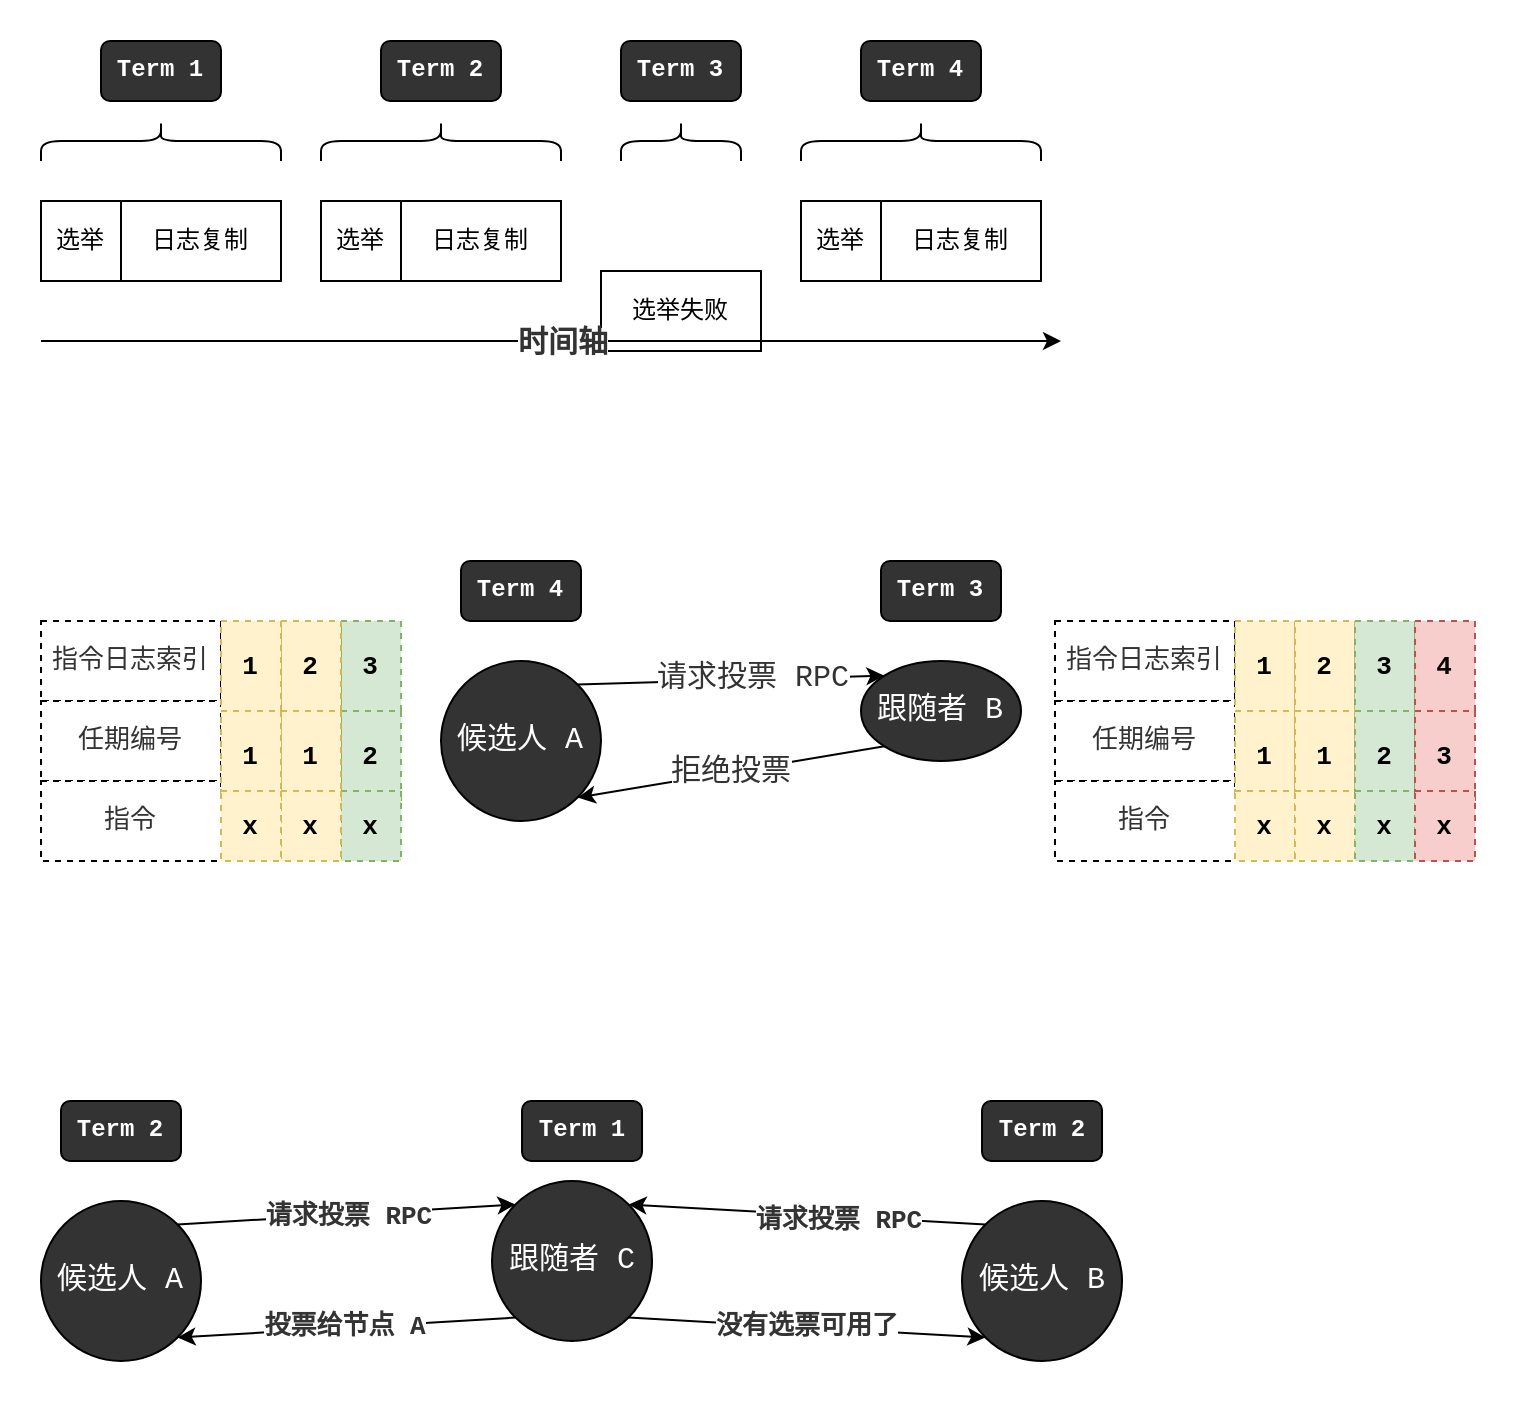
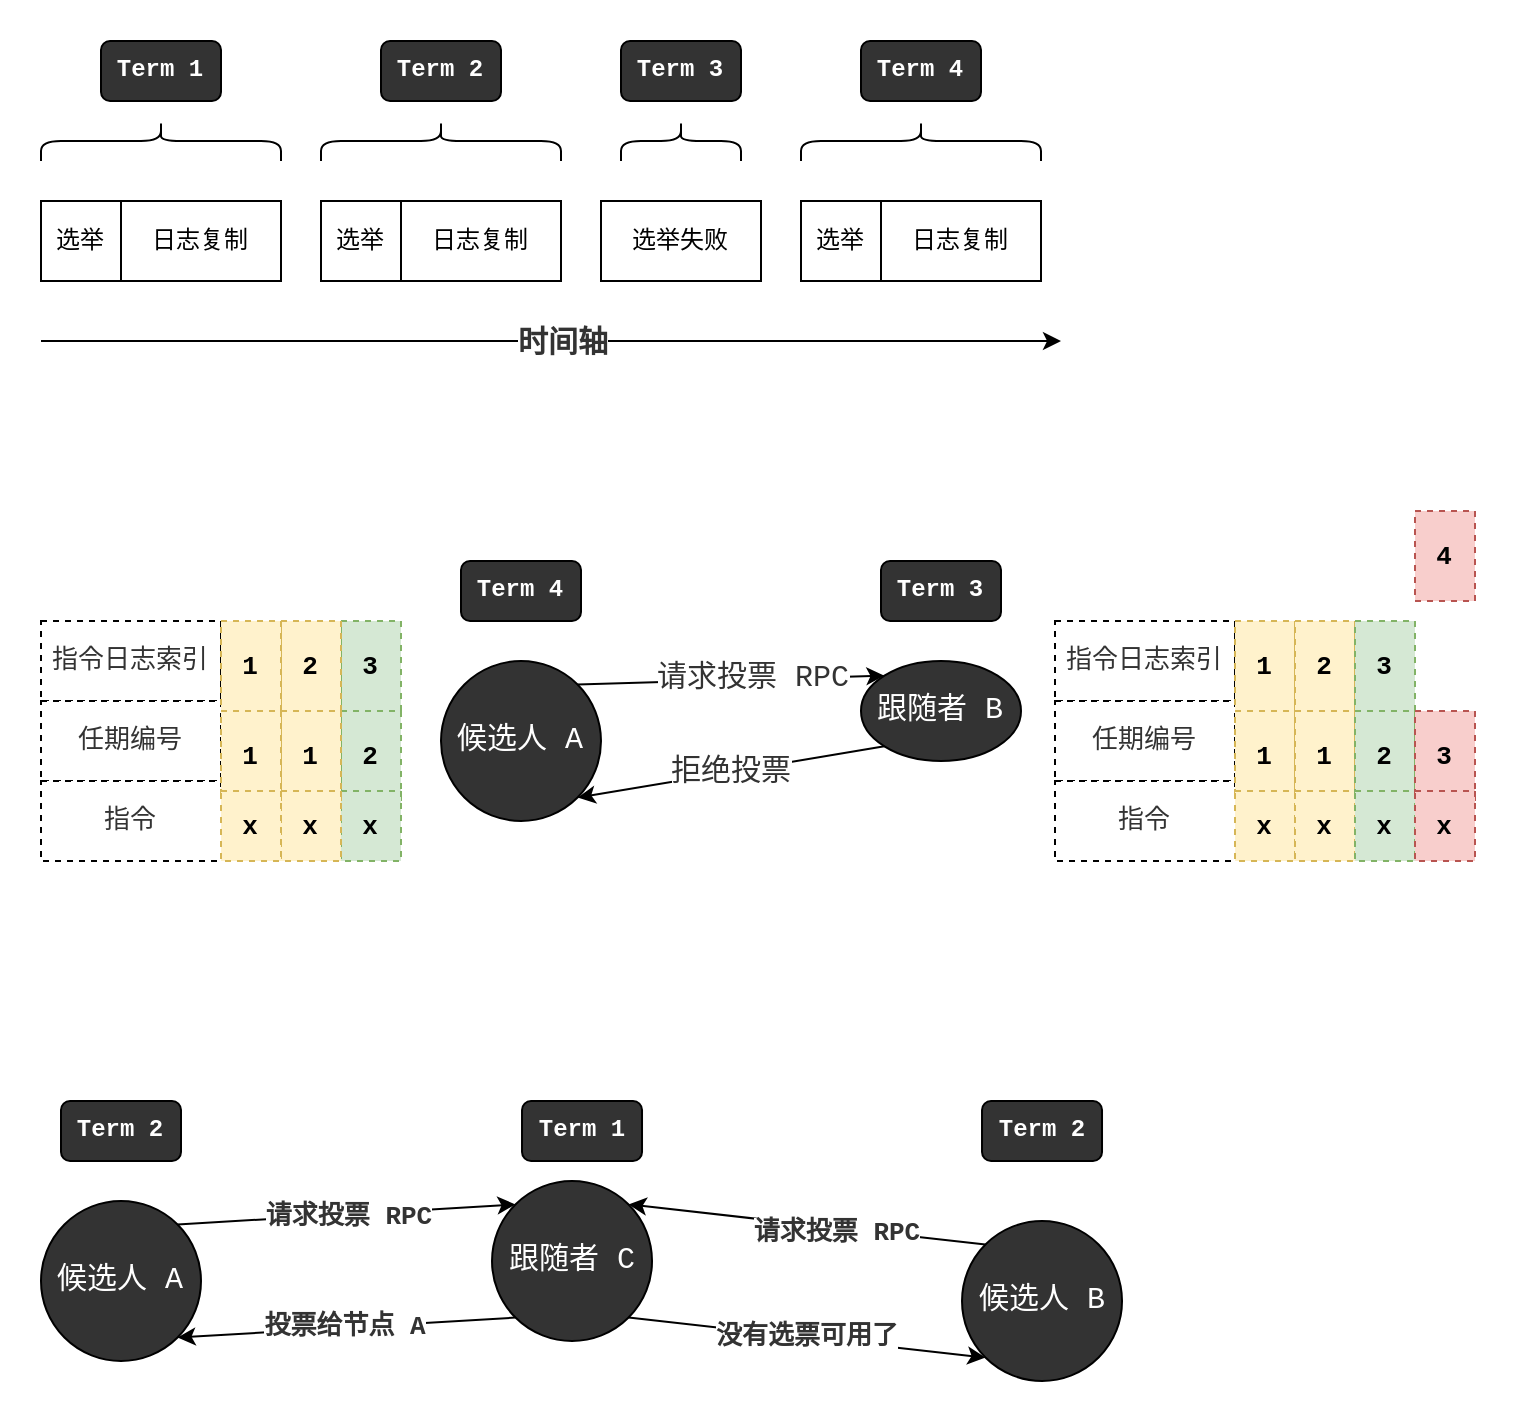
  <mxCell id="0" />
  <mxCell id="1" parent="0" />
  <mxCell id="2" value="选举" style="rounded=0;whiteSpace=wrap;html=1;" vertex="1" parent="1"><mxGeometry x="20" y="100" width="40" height="40" as="geometry" /></mxCell>
  <mxCell id="3" value="日志复制" style="rounded=0;whiteSpace=wrap;html=1;" vertex="1" parent="1"><mxGeometry x="60" y="100" width="80" height="40" as="geometry" /></mxCell>
  <mxCell id="4" value="" style="shape=curlyBracket;whiteSpace=wrap;html=1;rounded=1;flipH=1;direction=south;" vertex="1" parent="1"><mxGeometry x="20" y="60" width="120" height="20" as="geometry" /></mxCell>
  <mxCell id="5" value="Term 1" style="rounded=1;whiteSpace=wrap;html=1;fontFamily=Courier New;fontColor=#FFFFFF;fillColor=#333333;fontStyle=1" vertex="1" parent="1"><mxGeometry x="50" y="20" width="60" height="30" as="geometry" /></mxCell>
  <mxCell id="6" value="选举" style="rounded=0;whiteSpace=wrap;html=1;" vertex="1" parent="1"><mxGeometry x="160" y="100" width="40" height="40" as="geometry" /></mxCell>
  <mxCell id="7" value="日志复制" style="rounded=0;whiteSpace=wrap;html=1;" vertex="1" parent="1"><mxGeometry x="200" y="100" width="80" height="40" as="geometry" /></mxCell>
  <mxCell id="8" value="" style="shape=curlyBracket;whiteSpace=wrap;html=1;rounded=1;flipH=1;direction=south;" vertex="1" parent="1"><mxGeometry x="160" y="60" width="120" height="20" as="geometry" /></mxCell>
  <mxCell id="9" value="Term 2" style="rounded=1;whiteSpace=wrap;html=1;fontFamily=Courier New;fontColor=#FFFFFF;fillColor=#333333;fontStyle=1" vertex="1" parent="1"><mxGeometry x="190" y="20" width="60" height="30" as="geometry" /></mxCell>
  <mxCell id="10" value="" style="shape=curlyBracket;whiteSpace=wrap;html=1;rounded=1;flipH=1;direction=south;" vertex="1" parent="1"><mxGeometry x="310" y="60" width="60" height="20" as="geometry" /></mxCell>
  <mxCell id="11" value="Term 3" style="rounded=1;whiteSpace=wrap;html=1;fontFamily=Courier New;fontColor=#FFFFFF;fillColor=#333333;fontStyle=1" vertex="1" parent="1"><mxGeometry x="310" y="20" width="60" height="30" as="geometry" /></mxCell>
- <mxCell id="12" value="选举失败" style="rounded=0;whiteSpace=wrap;html=1;" vertex="1" parent="1"><mxGeometry x="300" y="135" width="80" height="40" as="geometry" /></mxCell>
+ <mxCell id="12" value="选举失败" style="rounded=0;whiteSpace=wrap;html=1;" vertex="1" parent="1"><mxGeometry x="300" y="100" width="80" height="40" as="geometry" /></mxCell>
  <mxCell id="13" value="选举" style="rounded=0;whiteSpace=wrap;html=1;" vertex="1" parent="1"><mxGeometry x="400" y="100" width="40" height="40" as="geometry" /></mxCell>
  <mxCell id="14" value="日志复制" style="rounded=0;whiteSpace=wrap;html=1;" vertex="1" parent="1"><mxGeometry x="440" y="100" width="80" height="40" as="geometry" /></mxCell>
  <mxCell id="15" value="" style="shape=curlyBracket;whiteSpace=wrap;html=1;rounded=1;flipH=1;direction=south;" vertex="1" parent="1"><mxGeometry x="400" y="60" width="120" height="20" as="geometry" /></mxCell>
  <mxCell id="16" value="Term 4" style="rounded=1;whiteSpace=wrap;html=1;fontFamily=Courier New;fontColor=#FFFFFF;fillColor=#333333;fontStyle=1" vertex="1" parent="1"><mxGeometry x="430" y="20" width="60" height="30" as="geometry" /></mxCell>
  <mxCell id="17" value="" style="endArrow=classic;html=1;rounded=0;fontFamily=Courier New;fontColor=#FFFFFF;" edge="1" parent="1"><mxGeometry width="50" height="50" relative="1" as="geometry"><mxPoint x="20" y="170" as="sourcePoint" /><mxPoint x="530" y="170" as="targetPoint" /><Array as="points"><mxPoint x="70" y="170" /></Array></mxGeometry></mxCell>
  <mxCell id="18" value="时间轴" style="edgeLabel;html=1;align=center;verticalAlign=middle;resizable=0;points=[];fontFamily=Courier New;fontColor=#333333;fontSize=15;fontStyle=1" vertex="1" connectable="0" parent="17"><mxGeometry x="0.286" y="-1" relative="1" as="geometry"><mxPoint x="-68" as="offset" /></mxGeometry></mxCell>
  <mxCell id="19" value="跟随者 B" style="ellipse;whiteSpace=wrap;html=1;aspect=fixed;fontFamily=Courier New;fontSize=15;fontColor=#FFFFFF;fillColor=#333333;" vertex="1" parent="1"><mxGeometry x="430" y="330" width="80" height="50" as="geometry" /></mxCell>
  <mxCell id="20" value="候选人 A" style="ellipse;whiteSpace=wrap;html=1;aspect=fixed;fontFamily=Courier New;fontSize=15;fontColor=#FFFFFF;fillColor=#333333;" vertex="1" parent="1"><mxGeometry x="220" y="330" width="80" height="80" as="geometry" /></mxCell>
  <mxCell id="21" value="" style="endArrow=classic;html=1;rounded=0;fontFamily=Courier New;fontSize=15;fontColor=#FFFFFF;exitX=1;exitY=0;exitDx=0;exitDy=0;entryX=0;entryY=0;entryDx=0;entryDy=0;" edge="1" parent="1" source="20" target="19"><mxGeometry width="50" height="50" relative="1" as="geometry"><mxPoint x="290" y="350" as="sourcePoint" /><mxPoint x="340" y="300" as="targetPoint" /></mxGeometry></mxCell>
  <mxCell id="22" value="请求投票 RPC" style="edgeLabel;html=1;align=center;verticalAlign=middle;resizable=0;points=[];fontSize=15;fontFamily=Courier New;fontColor=#333333;" vertex="1" connectable="0" parent="21"><mxGeometry x="-0.155" y="1" relative="1" as="geometry"><mxPoint x="22" as="offset" /></mxGeometry></mxCell>
  <mxCell id="23" value="拒绝投票" style="endArrow=classic;html=1;rounded=0;fontFamily=Courier New;fontSize=15;fontColor=#333333;entryX=1;entryY=1;entryDx=0;entryDy=0;exitX=0;exitY=1;exitDx=0;exitDy=0;" edge="1" parent="1" source="19" target="20"><mxGeometry width="50" height="50" relative="1" as="geometry"><mxPoint x="250" y="570" as="sourcePoint" /><mxPoint x="300" y="520" as="targetPoint" /></mxGeometry></mxCell>
  <mxCell id="24" value="Term 4" style="rounded=1;whiteSpace=wrap;html=1;fontFamily=Courier New;fontColor=#FFFFFF;fillColor=#333333;fontStyle=1" vertex="1" parent="1"><mxGeometry x="230" y="280" width="60" height="30" as="geometry" /></mxCell>
  <mxCell id="25" value="Term 3" style="rounded=1;whiteSpace=wrap;html=1;fontFamily=Courier New;fontColor=#FFFFFF;fillColor=#333333;fontStyle=1" vertex="1" parent="1"><mxGeometry x="440" y="280" width="60" height="30" as="geometry" /></mxCell>
  <mxCell id="26" value="指令日志索引" style="rounded=0;whiteSpace=wrap;html=1;fontFamily=Courier New;fontSize=13;fontColor=#333333;fillColor=#FFFFFF;dashed=1;" vertex="1" parent="1"><mxGeometry x="527" y="310" width="90" height="40" as="geometry" /></mxCell>
  <mxCell id="27" value="任期编号" style="rounded=0;whiteSpace=wrap;html=1;fontFamily=Courier New;fontSize=13;fontColor=#333333;fillColor=#FFFFFF;dashed=1;" vertex="1" parent="1"><mxGeometry x="527" y="350" width="90" height="40" as="geometry" /></mxCell>
  <mxCell id="28" value="指令" style="rounded=0;whiteSpace=wrap;html=1;fontFamily=Courier New;fontSize=13;fontColor=#333333;fillColor=#FFFFFF;dashed=1;" vertex="1" parent="1"><mxGeometry x="527" y="390" width="90" height="40" as="geometry" /></mxCell>
  <mxCell id="29" value="指令日志索引" style="rounded=0;whiteSpace=wrap;html=1;fontFamily=Courier New;fontSize=13;fontColor=#333333;fillColor=#FFFFFF;dashed=1;" vertex="1" parent="1"><mxGeometry x="20" y="310" width="90" height="40" as="geometry" /></mxCell>
  <mxCell id="30" value="任期编号" style="rounded=0;whiteSpace=wrap;html=1;fontFamily=Courier New;fontSize=13;fontColor=#333333;fillColor=#FFFFFF;dashed=1;" vertex="1" parent="1"><mxGeometry x="20" y="350" width="90" height="40" as="geometry" /></mxCell>
  <mxCell id="31" value="指令" style="rounded=0;whiteSpace=wrap;html=1;fontFamily=Courier New;fontSize=13;fontColor=#333333;fillColor=#FFFFFF;dashed=1;" vertex="1" parent="1"><mxGeometry x="20" y="390" width="90" height="40" as="geometry" /></mxCell>
  <mxCell id="32" value="1" style="rounded=0;whiteSpace=wrap;html=1;fontFamily=Courier New;fontSize=13;fillColor=#fff2cc;dashed=1;strokeColor=#d6b656;fontStyle=1" vertex="1" parent="1"><mxGeometry x="617" y="310" width="30" height="45" as="geometry" /></mxCell>
  <mxCell id="33" value="1" style="rounded=0;whiteSpace=wrap;html=1;fontFamily=Courier New;fontSize=13;fillColor=#fff2cc;dashed=1;strokeColor=#d6b656;fontStyle=1" vertex="1" parent="1"><mxGeometry x="617" y="355" width="30" height="45" as="geometry" /></mxCell>
  <mxCell id="34" value="x" style="rounded=0;whiteSpace=wrap;html=1;fontFamily=Courier New;fontSize=13;fillColor=#fff2cc;dashed=1;strokeColor=#d6b656;fontStyle=1" vertex="1" parent="1"><mxGeometry x="617" y="395" width="30" height="35" as="geometry" /></mxCell>
  <mxCell id="35" value="2" style="rounded=0;whiteSpace=wrap;html=1;fontFamily=Courier New;fontSize=13;fillColor=#fff2cc;dashed=1;strokeColor=#d6b656;fontStyle=1" vertex="1" parent="1"><mxGeometry x="647" y="310" width="30" height="45" as="geometry" /></mxCell>
  <mxCell id="36" value="1" style="rounded=0;whiteSpace=wrap;html=1;fontFamily=Courier New;fontSize=13;fillColor=#fff2cc;dashed=1;strokeColor=#d6b656;fontStyle=1" vertex="1" parent="1"><mxGeometry x="647" y="355" width="30" height="45" as="geometry" /></mxCell>
  <mxCell id="37" value="x" style="rounded=0;whiteSpace=wrap;html=1;fontFamily=Courier New;fontSize=13;fillColor=#fff2cc;dashed=1;strokeColor=#d6b656;fontStyle=1" vertex="1" parent="1"><mxGeometry x="647" y="395" width="30" height="35" as="geometry" /></mxCell>
  <mxCell id="38" value="3" style="rounded=0;whiteSpace=wrap;html=1;fontFamily=Courier New;fontSize=13;fillColor=#d5e8d4;dashed=1;strokeColor=#82b366;fontStyle=1" vertex="1" parent="1"><mxGeometry x="677" y="310" width="30" height="45" as="geometry" /></mxCell>
  <mxCell id="39" value="2" style="rounded=0;whiteSpace=wrap;html=1;fontFamily=Courier New;fontSize=13;fillColor=#d5e8d4;dashed=1;strokeColor=#82b366;fontStyle=1" vertex="1" parent="1"><mxGeometry x="677" y="355" width="30" height="45" as="geometry" /></mxCell>
  <mxCell id="40" value="x" style="rounded=0;whiteSpace=wrap;html=1;fontFamily=Courier New;fontSize=13;fillColor=#d5e8d4;dashed=1;strokeColor=#82b366;fontStyle=1" vertex="1" parent="1"><mxGeometry x="677" y="395" width="30" height="35" as="geometry" /></mxCell>
- <mxCell id="41" value="4" style="rounded=0;whiteSpace=wrap;html=1;fontFamily=Courier New;fontSize=13;fillColor=#f8cecc;dashed=1;strokeColor=#b85450;fontStyle=1" vertex="1" parent="1"><mxGeometry x="707" y="310" width="30" height="45" as="geometry" /></mxCell>
+ <mxCell id="41" value="4" style="rounded=0;whiteSpace=wrap;html=1;fontFamily=Courier New;fontSize=13;fillColor=#f8cecc;dashed=1;strokeColor=#b85450;fontStyle=1" vertex="1" parent="1"><mxGeometry x="707" y="255" width="30" height="45" as="geometry" /></mxCell>
  <mxCell id="42" value="3" style="rounded=0;whiteSpace=wrap;html=1;fontFamily=Courier New;fontSize=13;fillColor=#f8cecc;dashed=1;strokeColor=#b85450;fontStyle=1" vertex="1" parent="1"><mxGeometry x="707" y="355" width="30" height="45" as="geometry" /></mxCell>
  <mxCell id="43" value="x" style="rounded=0;whiteSpace=wrap;html=1;fontFamily=Courier New;fontSize=13;fillColor=#f8cecc;dashed=1;strokeColor=#b85450;fontStyle=1" vertex="1" parent="1"><mxGeometry x="707" y="395" width="30" height="35" as="geometry" /></mxCell>
  <mxCell id="44" value="3" style="rounded=0;whiteSpace=wrap;html=1;fontFamily=Courier New;fontSize=13;fillColor=#d5e8d4;dashed=1;strokeColor=#82b366;fontStyle=1" vertex="1" parent="1"><mxGeometry x="170" y="310" width="30" height="45" as="geometry" /></mxCell>
  <mxCell id="45" value="2" style="rounded=0;whiteSpace=wrap;html=1;fontFamily=Courier New;fontSize=13;fillColor=#d5e8d4;dashed=1;strokeColor=#82b366;fontStyle=1" vertex="1" parent="1"><mxGeometry x="170" y="355" width="30" height="45" as="geometry" /></mxCell>
  <mxCell id="46" value="x" style="rounded=0;whiteSpace=wrap;html=1;fontFamily=Courier New;fontSize=13;fillColor=#d5e8d4;dashed=1;strokeColor=#82b366;fontStyle=1" vertex="1" parent="1"><mxGeometry x="170" y="395" width="30" height="35" as="geometry" /></mxCell>
  <mxCell id="47" value="2" style="rounded=0;whiteSpace=wrap;html=1;fontFamily=Courier New;fontSize=13;fillColor=#fff2cc;dashed=1;strokeColor=#d6b656;fontStyle=1" vertex="1" parent="1"><mxGeometry x="140" y="310" width="30" height="45" as="geometry" /></mxCell>
  <mxCell id="48" value="1" style="rounded=0;whiteSpace=wrap;html=1;fontFamily=Courier New;fontSize=13;fillColor=#fff2cc;dashed=1;strokeColor=#d6b656;fontStyle=1" vertex="1" parent="1"><mxGeometry x="140" y="355" width="30" height="45" as="geometry" /></mxCell>
  <mxCell id="49" value="x" style="rounded=0;whiteSpace=wrap;html=1;fontFamily=Courier New;fontSize=13;fillColor=#fff2cc;dashed=1;strokeColor=#d6b656;fontStyle=1" vertex="1" parent="1"><mxGeometry x="140" y="395" width="30" height="35" as="geometry" /></mxCell>
  <mxCell id="50" value="1" style="rounded=0;whiteSpace=wrap;html=1;fontFamily=Courier New;fontSize=13;fillColor=#fff2cc;dashed=1;strokeColor=#d6b656;fontStyle=1" vertex="1" parent="1"><mxGeometry x="110" y="310" width="30" height="45" as="geometry" /></mxCell>
  <mxCell id="51" value="1" style="rounded=0;whiteSpace=wrap;html=1;fontFamily=Courier New;fontSize=13;fillColor=#fff2cc;dashed=1;strokeColor=#d6b656;fontStyle=1" vertex="1" parent="1"><mxGeometry x="110" y="355" width="30" height="45" as="geometry" /></mxCell>
  <mxCell id="52" value="x" style="rounded=0;whiteSpace=wrap;html=1;fontFamily=Courier New;fontSize=13;fillColor=#fff2cc;dashed=1;strokeColor=#d6b656;fontStyle=1" vertex="1" parent="1"><mxGeometry x="110" y="395" width="30" height="35" as="geometry" /></mxCell>
  <mxCell id="53" value="候选人 A" style="ellipse;whiteSpace=wrap;html=1;aspect=fixed;fontFamily=Courier New;fontSize=15;fontColor=#FFFFFF;fillColor=#333333;" vertex="1" parent="1"><mxGeometry x="20" y="600" width="80" height="80" as="geometry" /></mxCell>
  <mxCell id="54" value="Term 2" style="rounded=1;whiteSpace=wrap;html=1;fontFamily=Courier New;fontColor=#FFFFFF;fillColor=#333333;fontStyle=1" vertex="1" parent="1"><mxGeometry x="30" y="550" width="60" height="30" as="geometry" /></mxCell>
- <mxCell id="55" value="候选人 B" style="ellipse;whiteSpace=wrap;html=1;aspect=fixed;fontFamily=Courier New;fontSize=15;fontColor=#FFFFFF;fillColor=#333333;" vertex="1" parent="1"><mxGeometry x="480.51" y="600" width="80" height="80" as="geometry" /></mxCell>
+ <mxCell id="55" value="候选人 B" style="ellipse;whiteSpace=wrap;html=1;aspect=fixed;fontFamily=Courier New;fontSize=15;fontColor=#FFFFFF;fillColor=#333333;" vertex="1" parent="1"><mxGeometry x="480.51" y="610" width="80" height="80" as="geometry" /></mxCell>
  <mxCell id="56" value="Term 2" style="rounded=1;whiteSpace=wrap;html=1;fontFamily=Courier New;fontColor=#FFFFFF;fillColor=#333333;fontStyle=1" vertex="1" parent="1"><mxGeometry x="490.51" y="550" width="60" height="30" as="geometry" /></mxCell>
  <mxCell id="57" value="跟随者 C" style="ellipse;whiteSpace=wrap;html=1;aspect=fixed;fontFamily=Courier New;fontSize=15;fontColor=#FFFFFF;fillColor=#333333;" vertex="1" parent="1"><mxGeometry x="245.51" y="590" width="80" height="80" as="geometry" /></mxCell>
  <mxCell id="58" value="Term 1" style="rounded=1;whiteSpace=wrap;html=1;fontFamily=Courier New;fontColor=#FFFFFF;fillColor=#333333;fontStyle=1" vertex="1" parent="1"><mxGeometry x="260.51" y="550" width="60" height="30" as="geometry" /></mxCell>
  <mxCell id="59" value="" style="endArrow=classic;html=1;rounded=0;fontFamily=Courier New;fontSize=13;fontColor=#333333;exitX=1;exitY=0;exitDx=0;exitDy=0;entryX=0;entryY=0;entryDx=0;entryDy=0;" edge="1" parent="1" source="53" target="57"><mxGeometry width="50" height="50" relative="1" as="geometry"><mxPoint x="50.51" y="600" as="sourcePoint" /><mxPoint x="100.51" y="550" as="targetPoint" /></mxGeometry></mxCell>
  <mxCell id="60" value="请求投票 RPC" style="edgeLabel;html=1;align=center;verticalAlign=middle;resizable=0;points=[];fontSize=13;fontFamily=Courier New;fontColor=#333333;fontStyle=1" vertex="1" connectable="0" parent="59"><mxGeometry x="-0.269" y="1" relative="1" as="geometry"><mxPoint x="23" as="offset" /></mxGeometry></mxCell>
  <mxCell id="61" value="投票给节点 A" style="endArrow=classic;html=1;rounded=0;fontFamily=Courier New;fontSize=13;fontColor=#333333;exitX=0;exitY=1;exitDx=0;exitDy=0;entryX=1;entryY=1;entryDx=0;entryDy=0;fontStyle=1" edge="1" parent="1" source="57" target="53"><mxGeometry width="50" height="50" relative="1" as="geometry"><mxPoint x="130.51" y="830" as="sourcePoint" /><mxPoint x="180.51" y="780" as="targetPoint" /></mxGeometry></mxCell>
  <mxCell id="62" value="" style="endArrow=classic;html=1;rounded=0;fontFamily=Courier New;fontSize=13;fontColor=#333333;exitX=0;exitY=0;exitDx=0;exitDy=0;entryX=1;entryY=0;entryDx=0;entryDy=0;" edge="1" parent="1" source="55" target="57"><mxGeometry width="50" height="50" relative="1" as="geometry"><mxPoint x="343.564" y="769.996" as="sourcePoint" /><mxPoint x="517.506" y="769.996" as="targetPoint" /></mxGeometry></mxCell>
  <mxCell id="63" value="请求投票 RPC" style="edgeLabel;html=1;align=center;verticalAlign=middle;resizable=0;points=[];fontSize=13;fontFamily=Courier New;fontColor=#333333;fontStyle=1" vertex="1" connectable="0" parent="62"><mxGeometry x="-0.269" y="1" relative="1" as="geometry"><mxPoint x="-9" as="offset" /></mxGeometry></mxCell>
  <mxCell id="64" value="没有选票可用了" style="endArrow=classic;html=1;rounded=0;fontFamily=Courier New;fontSize=13;fontColor=#333333;exitX=1;exitY=1;exitDx=0;exitDy=0;fontStyle=1;entryX=0;entryY=1;entryDx=0;entryDy=0;" edge="1" parent="1" source="57" target="55"><mxGeometry width="50" height="50" relative="1" as="geometry"><mxPoint x="464.456" y="780.004" as="sourcePoint" /><mxPoint x="490.51" y="700" as="targetPoint" /></mxGeometry></mxCell>
